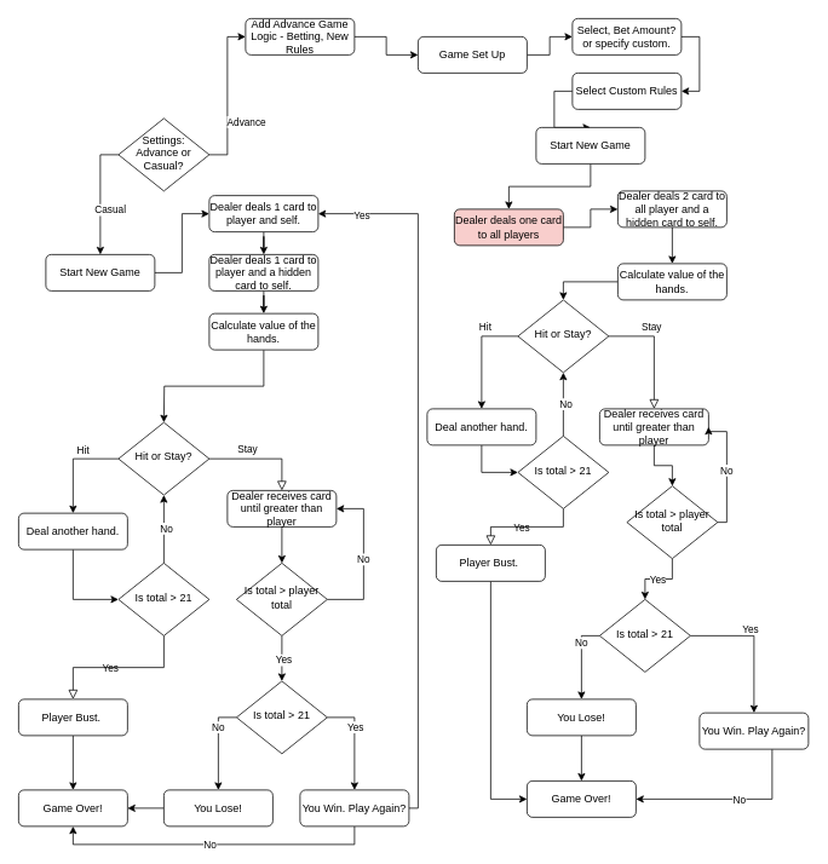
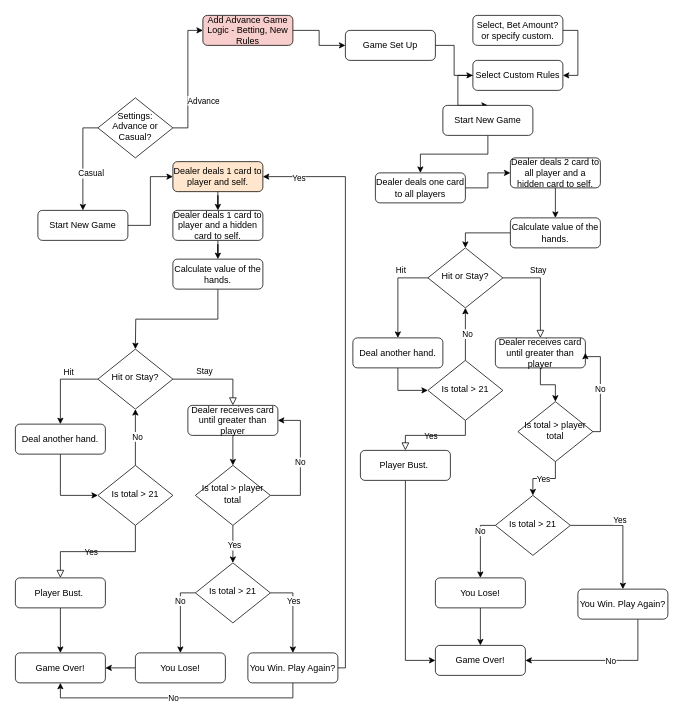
  <mxCell id="0" />
  <mxCell id="1" parent="0" />
  <mxCell id="2" value="Stay" style="edgeStyle=orthogonalEdgeStyle;rounded=0;html=1;jettySize=auto;orthogonalLoop=1;fontSize=11;endArrow=block;endFill=0;endSize=8;strokeWidth=1;shadow=0;labelBackgroundColor=none;exitX=1;exitY=0.5;exitDx=0;exitDy=0;entryX=0.5;entryY=0;entryDx=0;entryDy=0;" parent="1" source="5" target="7" edge="1"><mxGeometry x="-0.273" y="10" relative="1" as="geometry"><mxPoint as="offset" /><mxPoint x="280" y="565" as="targetPoint" /></mxGeometry></mxCell>
  <mxCell id="3" style="edgeStyle=orthogonalEdgeStyle;rounded=0;orthogonalLoop=1;jettySize=auto;html=1;entryX=0.5;entryY=0;entryDx=0;entryDy=0;exitX=0;exitY=0.5;exitDx=0;exitDy=0;" edge="1" parent="1" source="5" target="32"><mxGeometry relative="1" as="geometry" /></mxCell>
  <mxCell id="4" value="Hit&lt;br&gt;" style="edgeLabel;html=1;align=center;verticalAlign=middle;resizable=0;points=[];" vertex="1" connectable="0" parent="3"><mxGeometry x="-0.291" y="4" relative="1" as="geometry"><mxPoint x="-1" y="-14" as="offset" /></mxGeometry></mxCell>
  <mxCell id="5" value="Hit or Stay?" style="rhombus;whiteSpace=wrap;html=1;shadow=0;fontFamily=Helvetica;fontSize=12;align=center;strokeWidth=1;spacing=6;spacingTop=-4;" parent="1" vertex="1"><mxGeometry x="130" y="465" width="100" height="80" as="geometry" /></mxCell>
  <mxCell id="6" value="" style="edgeStyle=orthogonalEdgeStyle;rounded=0;orthogonalLoop=1;jettySize=auto;html=1;" edge="1" parent="1" source="7" target="37"><mxGeometry relative="1" as="geometry" /></mxCell>
  <mxCell id="7" value="Dealer receives card until greater than player" style="rounded=1;whiteSpace=wrap;html=1;fontSize=12;glass=0;strokeWidth=1;shadow=0;" parent="1" vertex="1"><mxGeometry x="250" y="540" width="120" height="40" as="geometry" /></mxCell>
  <mxCell id="8" value="Yes" style="rounded=0;html=1;jettySize=auto;orthogonalLoop=1;fontSize=11;endArrow=block;endFill=0;endSize=8;strokeWidth=1;shadow=0;labelBackgroundColor=none;edgeStyle=orthogonalEdgeStyle;" parent="1" source="11" target="13" edge="1"><mxGeometry x="0.108" y="1" relative="1" as="geometry"><mxPoint as="offset" /></mxGeometry></mxCell>
  <mxCell id="9" style="edgeStyle=orthogonalEdgeStyle;rounded=0;orthogonalLoop=1;jettySize=auto;html=1;entryX=0.5;entryY=1;entryDx=0;entryDy=0;" edge="1" parent="1" source="11" target="5"><mxGeometry relative="1" as="geometry" /></mxCell>
  <mxCell id="10" value="No" style="edgeLabel;html=1;align=center;verticalAlign=middle;resizable=0;points=[];" vertex="1" connectable="0" parent="9"><mxGeometry x="0.04" y="-2" relative="1" as="geometry"><mxPoint as="offset" /></mxGeometry></mxCell>
  <mxCell id="11" value="Is total &amp;gt; 21" style="rhombus;whiteSpace=wrap;html=1;shadow=0;fontFamily=Helvetica;fontSize=12;align=center;strokeWidth=1;spacing=6;spacingTop=-4;" parent="1" vertex="1"><mxGeometry x="130" y="620" width="100" height="80" as="geometry" /></mxCell>
  <mxCell id="12" value="" style="edgeStyle=orthogonalEdgeStyle;rounded=0;orthogonalLoop=1;jettySize=auto;html=1;" edge="1" parent="1" source="13" target="43"><mxGeometry relative="1" as="geometry" /></mxCell>
  <mxCell id="13" value="Player Bust.&amp;nbsp;" style="rounded=1;whiteSpace=wrap;html=1;fontSize=12;glass=0;strokeWidth=1;shadow=0;" parent="1" vertex="1"><mxGeometry y="770" width="120" height="40" as="geometry" x="20" /></mxCell>
  <mxCell id="14" value="" style="edgeStyle=orthogonalEdgeStyle;rounded=0;orthogonalLoop=1;jettySize=auto;html=1;entryX=0;entryY=0.5;entryDx=0;entryDy=0;" edge="1" parent="1" source="15" target="26"><mxGeometry relative="1" as="geometry" /></mxCell>
  <mxCell id="15" value="Start New Game" style="rounded=1;whiteSpace=wrap;html=1;fontSize=12;glass=0;strokeWidth=1;shadow=0;" vertex="1" parent="1"><mxGeometry x="50" y="280" width="120" height="40" as="geometry" /></mxCell>
  <mxCell id="16" style="edgeStyle=orthogonalEdgeStyle;rounded=0;orthogonalLoop=1;jettySize=auto;html=1;entryX=0;entryY=0.5;entryDx=0;entryDy=0;exitX=1;exitY=0.5;exitDx=0;exitDy=0;" edge="1" parent="1" source="20" target="22"><mxGeometry relative="1" as="geometry" /></mxCell>
  <mxCell id="17" value="Advance" style="edgeLabel;html=1;align=center;verticalAlign=middle;resizable=0;points=[];" vertex="1" connectable="0" parent="16"><mxGeometry x="-0.686" y="1" relative="1" as="geometry"><mxPoint x="21" y="-30" as="offset" /></mxGeometry></mxCell>
  <mxCell id="18" value="" style="edgeStyle=orthogonalEdgeStyle;rounded=0;orthogonalLoop=1;jettySize=auto;html=1;exitX=0;exitY=0.5;exitDx=0;exitDy=0;" edge="1" parent="1" source="20" target="15"><mxGeometry relative="1" as="geometry" /></mxCell>
  <mxCell id="19" value="Casual" style="edgeLabel;html=1;align=center;verticalAlign=middle;resizable=0;points=[];" vertex="1" connectable="0" parent="18"><mxGeometry x="-0.36" y="-1" relative="1" as="geometry"><mxPoint x="11" y="38" as="offset" /></mxGeometry></mxCell>
  <mxCell id="20" value="Settings:&lt;br&gt;Advance or Casual?&lt;br&gt;" style="rhombus;whiteSpace=wrap;html=1;shadow=0;fontFamily=Helvetica;fontSize=12;align=center;strokeWidth=1;spacing=6;spacingTop=-4;" vertex="1" parent="1"><mxGeometry x="130" y="130" width="100" height="80" as="geometry" /></mxCell>
  <mxCell id="21" value="" style="edgeStyle=orthogonalEdgeStyle;rounded=0;orthogonalLoop=1;jettySize=auto;html=1;" edge="1" parent="1" source="22" target="24"><mxGeometry relative="1" as="geometry" /></mxCell>
- <mxCell id="22" value="Add Advance Game Logic - Betting, New Rules" style="rounded=1;whiteSpace=wrap;html=1;fontSize=12;glass=0;strokeWidth=1;shadow=0;" vertex="1" parent="1"><mxGeometry x="270" y="20" width="120" height="40" as="geometry" /></mxCell>
- <mxCell id="23" value="" style="edgeStyle=orthogonalEdgeStyle;rounded=0;orthogonalLoop=1;jettySize=auto;html=1;" edge="1" parent="1" source="24" target="52"><mxGeometry relative="1" as="geometry" /></mxCell>
+ <mxCell id="22" value="Add Advance Game Logic - Betting, New Rules" style="rounded=1;whiteSpace=wrap;html=1;fontSize=12;glass=0;strokeWidth=1;shadow=0;fillColor=#f8cecc;" vertex="1" parent="1"><mxGeometry x="270" y="20" width="120" height="40" as="geometry" /></mxCell>
+ <mxCell id="23" value="" style="edgeStyle=orthogonalEdgeStyle;rounded=0;orthogonalLoop=1;jettySize=auto;html=1;" edge="1" parent="1" source="24" target="54"><mxGeometry relative="1" as="geometry" /></mxCell>
  <mxCell id="24" value="Game Set Up" style="rounded=1;whiteSpace=wrap;html=1;fontSize=12;glass=0;strokeWidth=1;shadow=0;" vertex="1" parent="1"><mxGeometry x="460" y="40" width="120" height="40" as="geometry" /></mxCell>
  <mxCell id="25" value="" style="edgeStyle=orthogonalEdgeStyle;rounded=0;orthogonalLoop=1;jettySize=auto;html=1;" edge="1" parent="1" source="26" target="28"><mxGeometry relative="1" as="geometry" /></mxCell>
- <mxCell id="26" value="Dealer deals 1 card to player and self." style="rounded=1;whiteSpace=wrap;html=1;fontSize=12;glass=0;strokeWidth=1;shadow=0;" vertex="1" parent="1"><mxGeometry x="230" y="215" width="120" height="40" as="geometry" /></mxCell>
+ <mxCell id="26" value="Dealer deals 1 card to player and self." style="rounded=1;whiteSpace=wrap;html=1;fontSize=12;glass=0;strokeWidth=1;shadow=0;fillColor=#ffe6cc;" vertex="1" parent="1"><mxGeometry x="230" y="215" width="120" height="40" as="geometry" /></mxCell>
  <mxCell id="27" value="" style="edgeStyle=orthogonalEdgeStyle;rounded=0;orthogonalLoop=1;jettySize=auto;html=1;" edge="1" parent="1" source="28" target="30"><mxGeometry relative="1" as="geometry" /></mxCell>
  <mxCell id="28" value="Dealer deals 1 card to player and a hidden card to self." style="rounded=1;whiteSpace=wrap;html=1;fontSize=12;glass=0;strokeWidth=1;shadow=0;" vertex="1" parent="1"><mxGeometry x="230" y="280" width="120" height="40" as="geometry" /></mxCell>
  <mxCell id="29" style="edgeStyle=orthogonalEdgeStyle;rounded=0;orthogonalLoop=1;jettySize=auto;html=1;exitX=0.5;exitY=1;exitDx=0;exitDy=0;" edge="1" parent="1" source="30"><mxGeometry relative="1" as="geometry"><mxPoint x="290" y="420" as="sourcePoint" /><mxPoint x="180" y="465" as="targetPoint" /></mxGeometry></mxCell>
  <mxCell id="30" value="Calculate value of the hands." style="rounded=1;whiteSpace=wrap;html=1;fontSize=12;glass=0;strokeWidth=1;shadow=0;" vertex="1" parent="1"><mxGeometry x="230" y="345" width="120" height="40" as="geometry" /></mxCell>
  <mxCell id="31" style="edgeStyle=orthogonalEdgeStyle;rounded=0;orthogonalLoop=1;jettySize=auto;html=1;entryX=0;entryY=0.5;entryDx=0;entryDy=0;exitX=0.5;exitY=1;exitDx=0;exitDy=0;" edge="1" parent="1" source="32" target="11"><mxGeometry relative="1" as="geometry" /></mxCell>
  <mxCell id="32" value="Deal another hand." style="rounded=1;whiteSpace=wrap;html=1;fontSize=12;glass=0;strokeWidth=1;shadow=0;" vertex="1" parent="1"><mxGeometry y="565" width="120" height="40" as="geometry" x="20" /></mxCell>
  <mxCell id="33" style="edgeStyle=orthogonalEdgeStyle;rounded=0;orthogonalLoop=1;jettySize=auto;html=1;entryX=1;entryY=0.5;entryDx=0;entryDy=0;exitX=1;exitY=0.5;exitDx=0;exitDy=0;" edge="1" parent="1" source="37" target="7"><mxGeometry relative="1" as="geometry"><Array as="points"><mxPoint x="400" y="660" /><mxPoint x="400" y="560" /></Array></mxGeometry></mxCell>
  <mxCell id="34" value="No" style="edgeLabel;html=1;align=center;verticalAlign=middle;resizable=0;points=[];" vertex="1" connectable="0" parent="33"><mxGeometry y="1" relative="1" as="geometry"><mxPoint as="offset" /></mxGeometry></mxCell>
  <mxCell id="35" value="" style="edgeStyle=orthogonalEdgeStyle;rounded=0;orthogonalLoop=1;jettySize=auto;html=1;" edge="1" parent="1" source="37" target="42"><mxGeometry relative="1" as="geometry" /></mxCell>
  <mxCell id="36" value="Yes" style="edgeLabel;html=1;align=center;verticalAlign=middle;resizable=0;points=[];" vertex="1" connectable="0" parent="35"><mxGeometry x="0.04" y="1" relative="1" as="geometry"><mxPoint as="offset" /></mxGeometry></mxCell>
  <mxCell id="37" value="Is total &amp;gt; player total" style="rhombus;whiteSpace=wrap;html=1;shadow=0;fontFamily=Helvetica;fontSize=12;align=center;strokeWidth=1;spacing=6;spacingTop=-4;" vertex="1" parent="1"><mxGeometry x="260" y="620" width="100" height="80" as="geometry" /></mxCell>
  <mxCell id="38" value="" style="edgeStyle=orthogonalEdgeStyle;rounded=0;orthogonalLoop=1;jettySize=auto;html=1;exitX=0;exitY=0.5;exitDx=0;exitDy=0;" edge="1" parent="1" source="42" target="45"><mxGeometry relative="1" as="geometry" /></mxCell>
  <mxCell id="39" value="No" style="edgeLabel;html=1;align=center;verticalAlign=middle;resizable=0;points=[];" vertex="1" connectable="0" parent="38"><mxGeometry x="-0.4" y="-1" relative="1" as="geometry"><mxPoint as="offset" /></mxGeometry></mxCell>
  <mxCell id="40" style="edgeStyle=orthogonalEdgeStyle;rounded=0;orthogonalLoop=1;jettySize=auto;html=1;entryX=0.5;entryY=0;entryDx=0;entryDy=0;exitX=1;exitY=0.5;exitDx=0;exitDy=0;" edge="1" parent="1" source="42" target="50"><mxGeometry relative="1" as="geometry" /></mxCell>
  <mxCell id="41" value="Yes" style="edgeLabel;html=1;align=center;verticalAlign=middle;resizable=0;points=[];" vertex="1" connectable="0" parent="40"><mxGeometry x="-0.145" y="1" relative="1" as="geometry"><mxPoint x="-1" y="-7" as="offset" /></mxGeometry></mxCell>
  <mxCell id="42" value="Is total &amp;gt; 21" style="rhombus;whiteSpace=wrap;html=1;shadow=0;fontFamily=Helvetica;fontSize=12;align=center;strokeWidth=1;spacing=6;spacingTop=-4;" vertex="1" parent="1"><mxGeometry x="260" y="750" width="100" height="80" as="geometry" /></mxCell>
  <mxCell id="43" value="Game Over!" style="rounded=1;whiteSpace=wrap;html=1;fontSize=12;glass=0;strokeWidth=1;shadow=0;" vertex="1" parent="1"><mxGeometry y="870" width="120" height="40" as="geometry" x="20" /></mxCell>
  <mxCell id="44" style="edgeStyle=orthogonalEdgeStyle;rounded=0;orthogonalLoop=1;jettySize=auto;html=1;entryX=1;entryY=0.5;entryDx=0;entryDy=0;" edge="1" parent="1" source="45" target="43"><mxGeometry relative="1" as="geometry" /></mxCell>
  <mxCell id="45" value="You Lose!" style="rounded=1;whiteSpace=wrap;html=1;fontSize=12;glass=0;strokeWidth=1;shadow=0;" vertex="1" parent="1"><mxGeometry x="180" y="870" width="120" height="40" as="geometry" /></mxCell>
  <mxCell id="46" style="edgeStyle=orthogonalEdgeStyle;rounded=0;orthogonalLoop=1;jettySize=auto;html=1;entryX=0.5;entryY=1;entryDx=0;entryDy=0;" edge="1" parent="1" source="50" target="43"><mxGeometry relative="1" as="geometry"><Array as="points"><mxPoint x="390" y="930" /><mxPoint x="80" y="930" /></Array></mxGeometry></mxCell>
  <mxCell id="47" value="No" style="edgeLabel;html=1;align=center;verticalAlign=middle;resizable=0;points=[];" vertex="1" connectable="0" parent="46"><mxGeometry x="0.217" relative="1" as="geometry"><mxPoint x="33" as="offset" /></mxGeometry></mxCell>
  <mxCell id="48" style="edgeStyle=orthogonalEdgeStyle;rounded=0;orthogonalLoop=1;jettySize=auto;html=1;entryX=1;entryY=0.5;entryDx=0;entryDy=0;" edge="1" parent="1" source="50" target="26"><mxGeometry relative="1" as="geometry"><Array as="points"><mxPoint x="460" y="890" /><mxPoint x="460" y="235" /></Array></mxGeometry></mxCell>
  <mxCell id="49" value="Yes" style="edgeLabel;html=1;align=center;verticalAlign=middle;resizable=0;points=[];" vertex="1" connectable="0" parent="48"><mxGeometry x="0.879" y="1" relative="1" as="geometry"><mxPoint as="offset" /></mxGeometry></mxCell>
  <mxCell id="50" value="You Win. Play Again?" style="rounded=1;whiteSpace=wrap;html=1;fontSize=12;glass=0;strokeWidth=1;shadow=0;" vertex="1" parent="1"><mxGeometry x="330" y="870" width="120" height="40" as="geometry" /></mxCell>
  <mxCell id="51" style="edgeStyle=orthogonalEdgeStyle;rounded=0;orthogonalLoop=1;jettySize=auto;html=1;entryX=1;entryY=0.5;entryDx=0;entryDy=0;exitX=1;exitY=0.5;exitDx=0;exitDy=0;" edge="1" parent="1" source="52" target="54"><mxGeometry relative="1" as="geometry" /></mxCell>
  <mxCell id="52" value="Select, Bet Amount? or specify custom." style="rounded=1;whiteSpace=wrap;html=1;fontSize=12;glass=0;strokeWidth=1;shadow=0;" vertex="1" parent="1"><mxGeometry x="630" y="20" width="120" height="40" as="geometry" /></mxCell>
  <mxCell id="53" value="" style="edgeStyle=orthogonalEdgeStyle;rounded=0;orthogonalLoop=1;jettySize=auto;html=1;exitX=0;exitY=0.5;exitDx=0;exitDy=0;" edge="1" parent="1" source="54" target="56"><mxGeometry relative="1" as="geometry" /></mxCell>
  <mxCell id="54" value="Select Custom Rules" style="rounded=1;whiteSpace=wrap;html=1;fontSize=12;glass=0;strokeWidth=1;shadow=0;" vertex="1" parent="1"><mxGeometry x="630" y="80" width="120" height="40" as="geometry" /></mxCell>
  <mxCell id="55" style="edgeStyle=orthogonalEdgeStyle;rounded=0;orthogonalLoop=1;jettySize=auto;html=1;entryX=0.5;entryY=0;entryDx=0;entryDy=0;" edge="1" parent="1" source="56" target="58"><mxGeometry relative="1" as="geometry" /></mxCell>
  <mxCell id="56" value="Start New Game" style="rounded=1;whiteSpace=wrap;html=1;fontSize=12;glass=0;strokeWidth=1;shadow=0;" vertex="1" parent="1"><mxGeometry x="590" y="140" width="120" height="40" as="geometry" /></mxCell>
  <mxCell id="57" value="" style="edgeStyle=orthogonalEdgeStyle;rounded=0;orthogonalLoop=1;jettySize=auto;html=1;" edge="1" parent="1" source="58" target="60"><mxGeometry relative="1" as="geometry" /></mxCell>
- <mxCell id="58" value="Dealer deals one card to all players" style="rounded=1;whiteSpace=wrap;html=1;fontSize=12;glass=0;strokeWidth=1;shadow=0;fillColor=#f8cecc;" vertex="1" parent="1"><mxGeometry x="500" y="230" width="120" height="40" as="geometry" /></mxCell>
+ <mxCell id="58" value="Dealer deals one card to all players" style="rounded=1;whiteSpace=wrap;html=1;fontSize=12;glass=0;strokeWidth=1;shadow=0;" vertex="1" parent="1"><mxGeometry x="500" y="230" width="120" height="40" as="geometry" /></mxCell>
  <mxCell id="59" value="" style="edgeStyle=orthogonalEdgeStyle;rounded=0;orthogonalLoop=1;jettySize=auto;html=1;" edge="1" parent="1" source="60" target="62"><mxGeometry relative="1" as="geometry" /></mxCell>
  <mxCell id="60" value="Dealer deals 2 card to all player and a hidden card to self." style="rounded=1;whiteSpace=wrap;html=1;fontSize=12;glass=0;strokeWidth=1;shadow=0;" vertex="1" parent="1"><mxGeometry x="680" y="210" width="120" height="40" as="geometry" /></mxCell>
  <mxCell id="61" style="edgeStyle=orthogonalEdgeStyle;rounded=0;orthogonalLoop=1;jettySize=auto;html=1;entryX=0.5;entryY=0;entryDx=0;entryDy=0;" edge="1" parent="1" source="62" target="66"><mxGeometry relative="1" as="geometry" /></mxCell>
  <mxCell id="62" value="Calculate value of the hands." style="rounded=1;whiteSpace=wrap;html=1;fontSize=12;glass=0;strokeWidth=1;shadow=0;" vertex="1" parent="1"><mxGeometry x="680" y="290" width="120" height="40" as="geometry" /></mxCell>
  <mxCell id="63" value="Stay" style="edgeStyle=orthogonalEdgeStyle;rounded=0;html=1;jettySize=auto;orthogonalLoop=1;fontSize=11;endArrow=block;endFill=0;endSize=8;strokeWidth=1;shadow=0;labelBackgroundColor=none;exitX=1;exitY=0.5;exitDx=0;exitDy=0;entryX=0.5;entryY=0;entryDx=0;entryDy=0;" edge="1" parent="1" source="66" target="68"><mxGeometry x="-0.273" y="10" relative="1" as="geometry"><mxPoint as="offset" /><mxPoint x="740" y="480" as="targetPoint" /></mxGeometry></mxCell>
  <mxCell id="64" style="edgeStyle=orthogonalEdgeStyle;rounded=0;orthogonalLoop=1;jettySize=auto;html=1;entryX=0.5;entryY=0;entryDx=0;entryDy=0;exitX=0;exitY=0.5;exitDx=0;exitDy=0;" edge="1" parent="1" source="66" target="76"><mxGeometry relative="1" as="geometry" /></mxCell>
  <mxCell id="65" value="Hit&lt;br&gt;" style="edgeLabel;html=1;align=center;verticalAlign=middle;resizable=0;points=[];" vertex="1" connectable="0" parent="64"><mxGeometry x="-0.291" y="4" relative="1" as="geometry"><mxPoint x="-1" y="-14" as="offset" /></mxGeometry></mxCell>
  <mxCell id="66" value="Hit or Stay?" style="rhombus;whiteSpace=wrap;html=1;shadow=0;fontFamily=Helvetica;fontSize=12;align=center;strokeWidth=1;spacing=6;spacingTop=-4;" vertex="1" parent="1"><mxGeometry x="570" y="330" width="100" height="80" as="geometry" /></mxCell>
  <mxCell id="67" value="" style="edgeStyle=orthogonalEdgeStyle;rounded=0;orthogonalLoop=1;jettySize=auto;html=1;" edge="1" parent="1" source="68" target="81"><mxGeometry relative="1" as="geometry" /></mxCell>
  <mxCell id="68" value="Dealer receives card until greater than player" style="rounded=1;whiteSpace=wrap;html=1;fontSize=12;glass=0;strokeWidth=1;shadow=0;" vertex="1" parent="1"><mxGeometry x="660" y="450" width="120" height="40" as="geometry" /></mxCell>
  <mxCell id="69" value="Yes" style="rounded=0;html=1;jettySize=auto;orthogonalLoop=1;fontSize=11;endArrow=block;endFill=0;endSize=8;strokeWidth=1;shadow=0;labelBackgroundColor=none;edgeStyle=orthogonalEdgeStyle;" edge="1" parent="1" source="72" target="74"><mxGeometry x="0.108" y="1" relative="1" as="geometry"><mxPoint as="offset" /></mxGeometry></mxCell>
  <mxCell id="70" style="edgeStyle=orthogonalEdgeStyle;rounded=0;orthogonalLoop=1;jettySize=auto;html=1;entryX=0.5;entryY=1;entryDx=0;entryDy=0;" edge="1" parent="1" source="72" target="66"><mxGeometry relative="1" as="geometry" /></mxCell>
  <mxCell id="71" value="No" style="edgeLabel;html=1;align=center;verticalAlign=middle;resizable=0;points=[];" vertex="1" connectable="0" parent="70"><mxGeometry x="0.04" y="-2" relative="1" as="geometry"><mxPoint as="offset" /></mxGeometry></mxCell>
  <mxCell id="72" value="Is total &amp;gt; 21" style="rhombus;whiteSpace=wrap;html=1;shadow=0;fontFamily=Helvetica;fontSize=12;align=center;strokeWidth=1;spacing=6;spacingTop=-4;" vertex="1" parent="1"><mxGeometry x="570" y="480" width="100" height="80" as="geometry" /></mxCell>
  <mxCell id="73" value="" style="edgeStyle=orthogonalEdgeStyle;rounded=0;orthogonalLoop=1;jettySize=auto;html=1;entryX=0;entryY=0.5;entryDx=0;entryDy=0;" edge="1" parent="1" source="74" target="87"><mxGeometry relative="1" as="geometry" /></mxCell>
  <mxCell id="74" value="Player Bust.&amp;nbsp;" style="rounded=1;whiteSpace=wrap;html=1;fontSize=12;glass=0;strokeWidth=1;shadow=0;" vertex="1" parent="1"><mxGeometry x="480" y="600" width="120" height="40" as="geometry" /></mxCell>
  <mxCell id="75" style="edgeStyle=orthogonalEdgeStyle;rounded=0;orthogonalLoop=1;jettySize=auto;html=1;entryX=0;entryY=0.5;entryDx=0;entryDy=0;exitX=0.5;exitY=1;exitDx=0;exitDy=0;" edge="1" parent="1" source="76" target="72"><mxGeometry relative="1" as="geometry" /></mxCell>
  <mxCell id="76" value="Deal another hand." style="rounded=1;whiteSpace=wrap;html=1;fontSize=12;glass=0;strokeWidth=1;shadow=0;" vertex="1" parent="1"><mxGeometry x="470" y="450" width="120" height="40" as="geometry" /></mxCell>
  <mxCell id="77" style="edgeStyle=orthogonalEdgeStyle;rounded=0;orthogonalLoop=1;jettySize=auto;html=1;entryX=1;entryY=0.5;entryDx=0;entryDy=0;exitX=1;exitY=0.5;exitDx=0;exitDy=0;" edge="1" parent="1" source="81" target="68"><mxGeometry relative="1" as="geometry"><Array as="points"><mxPoint x="800" y="575" /><mxPoint x="800" y="475" /><mxPoint x="780" y="475" /></Array></mxGeometry></mxCell>
  <mxCell id="78" value="No" style="edgeLabel;html=1;align=center;verticalAlign=middle;resizable=0;points=[];" vertex="1" connectable="0" parent="77"><mxGeometry y="1" relative="1" as="geometry"><mxPoint as="offset" /></mxGeometry></mxCell>
  <mxCell id="79" value="" style="edgeStyle=orthogonalEdgeStyle;rounded=0;orthogonalLoop=1;jettySize=auto;html=1;" edge="1" parent="1" source="81" target="86"><mxGeometry relative="1" as="geometry" /></mxCell>
  <mxCell id="80" value="Yes" style="edgeLabel;html=1;align=center;verticalAlign=middle;resizable=0;points=[];" vertex="1" connectable="0" parent="79"><mxGeometry x="0.04" y="1" relative="1" as="geometry"><mxPoint as="offset" /></mxGeometry></mxCell>
  <mxCell id="81" value="Is total &amp;gt; player total" style="rhombus;whiteSpace=wrap;html=1;shadow=0;fontFamily=Helvetica;fontSize=12;align=center;strokeWidth=1;spacing=6;spacingTop=-4;" vertex="1" parent="1"><mxGeometry x="690" y="535" width="100" height="80" as="geometry" /></mxCell>
  <mxCell id="82" value="" style="edgeStyle=orthogonalEdgeStyle;rounded=0;orthogonalLoop=1;jettySize=auto;html=1;exitX=0;exitY=0.5;exitDx=0;exitDy=0;" edge="1" parent="1" source="86" target="89"><mxGeometry relative="1" as="geometry" /></mxCell>
  <mxCell id="83" value="No" style="edgeLabel;html=1;align=center;verticalAlign=middle;resizable=0;points=[];" vertex="1" connectable="0" parent="82"><mxGeometry x="-0.4" y="-1" relative="1" as="geometry"><mxPoint as="offset" /></mxGeometry></mxCell>
  <mxCell id="84" style="edgeStyle=orthogonalEdgeStyle;rounded=0;orthogonalLoop=1;jettySize=auto;html=1;entryX=0.5;entryY=0;entryDx=0;entryDy=0;exitX=1;exitY=0.5;exitDx=0;exitDy=0;" edge="1" parent="1" source="86" target="92"><mxGeometry relative="1" as="geometry" /></mxCell>
  <mxCell id="85" value="Yes" style="edgeLabel;html=1;align=center;verticalAlign=middle;resizable=0;points=[];" vertex="1" connectable="0" parent="84"><mxGeometry x="-0.145" y="1" relative="1" as="geometry"><mxPoint x="-1" y="-7" as="offset" /></mxGeometry></mxCell>
  <mxCell id="86" value="Is total &amp;gt; 21" style="rhombus;whiteSpace=wrap;html=1;shadow=0;fontFamily=Helvetica;fontSize=12;align=center;strokeWidth=1;spacing=6;spacingTop=-4;" vertex="1" parent="1"><mxGeometry x="660" y="660" width="100" height="80" as="geometry" /></mxCell>
  <mxCell id="87" value="Game Over!" style="rounded=1;whiteSpace=wrap;html=1;fontSize=12;glass=0;strokeWidth=1;shadow=0;" vertex="1" parent="1"><mxGeometry x="580" y="860" width="120" height="40" as="geometry" /></mxCell>
  <mxCell id="88" style="edgeStyle=orthogonalEdgeStyle;rounded=0;orthogonalLoop=1;jettySize=auto;html=1;entryX=0.5;entryY=0;entryDx=0;entryDy=0;" edge="1" parent="1" source="89" target="87"><mxGeometry relative="1" as="geometry" /></mxCell>
  <mxCell id="89" value="You Lose!" style="rounded=1;whiteSpace=wrap;html=1;fontSize=12;glass=0;strokeWidth=1;shadow=0;" vertex="1" parent="1"><mxGeometry x="580" y="770" width="120" height="40" as="geometry" /></mxCell>
  <mxCell id="90" style="edgeStyle=orthogonalEdgeStyle;rounded=0;orthogonalLoop=1;jettySize=auto;html=1;entryX=1;entryY=0.5;entryDx=0;entryDy=0;" edge="1" parent="1" source="92" target="87"><mxGeometry relative="1" as="geometry"><Array as="points"><mxPoint x="850" y="880" /></Array><mxPoint x="750" y="890" as="targetPoint" /></mxGeometry></mxCell>
  <mxCell id="91" value="No" style="edgeLabel;html=1;align=center;verticalAlign=middle;resizable=0;points=[];" vertex="1" connectable="0" parent="90"><mxGeometry x="0.217" relative="1" as="geometry"><mxPoint x="33" as="offset" /></mxGeometry></mxCell>
  <mxCell id="92" value="You Win. Play Again?" style="rounded=1;whiteSpace=wrap;html=1;fontSize=12;glass=0;strokeWidth=1;shadow=0;" vertex="1" parent="1"><mxGeometry x="770" y="785" width="120" height="40" as="geometry" /></mxCell>
